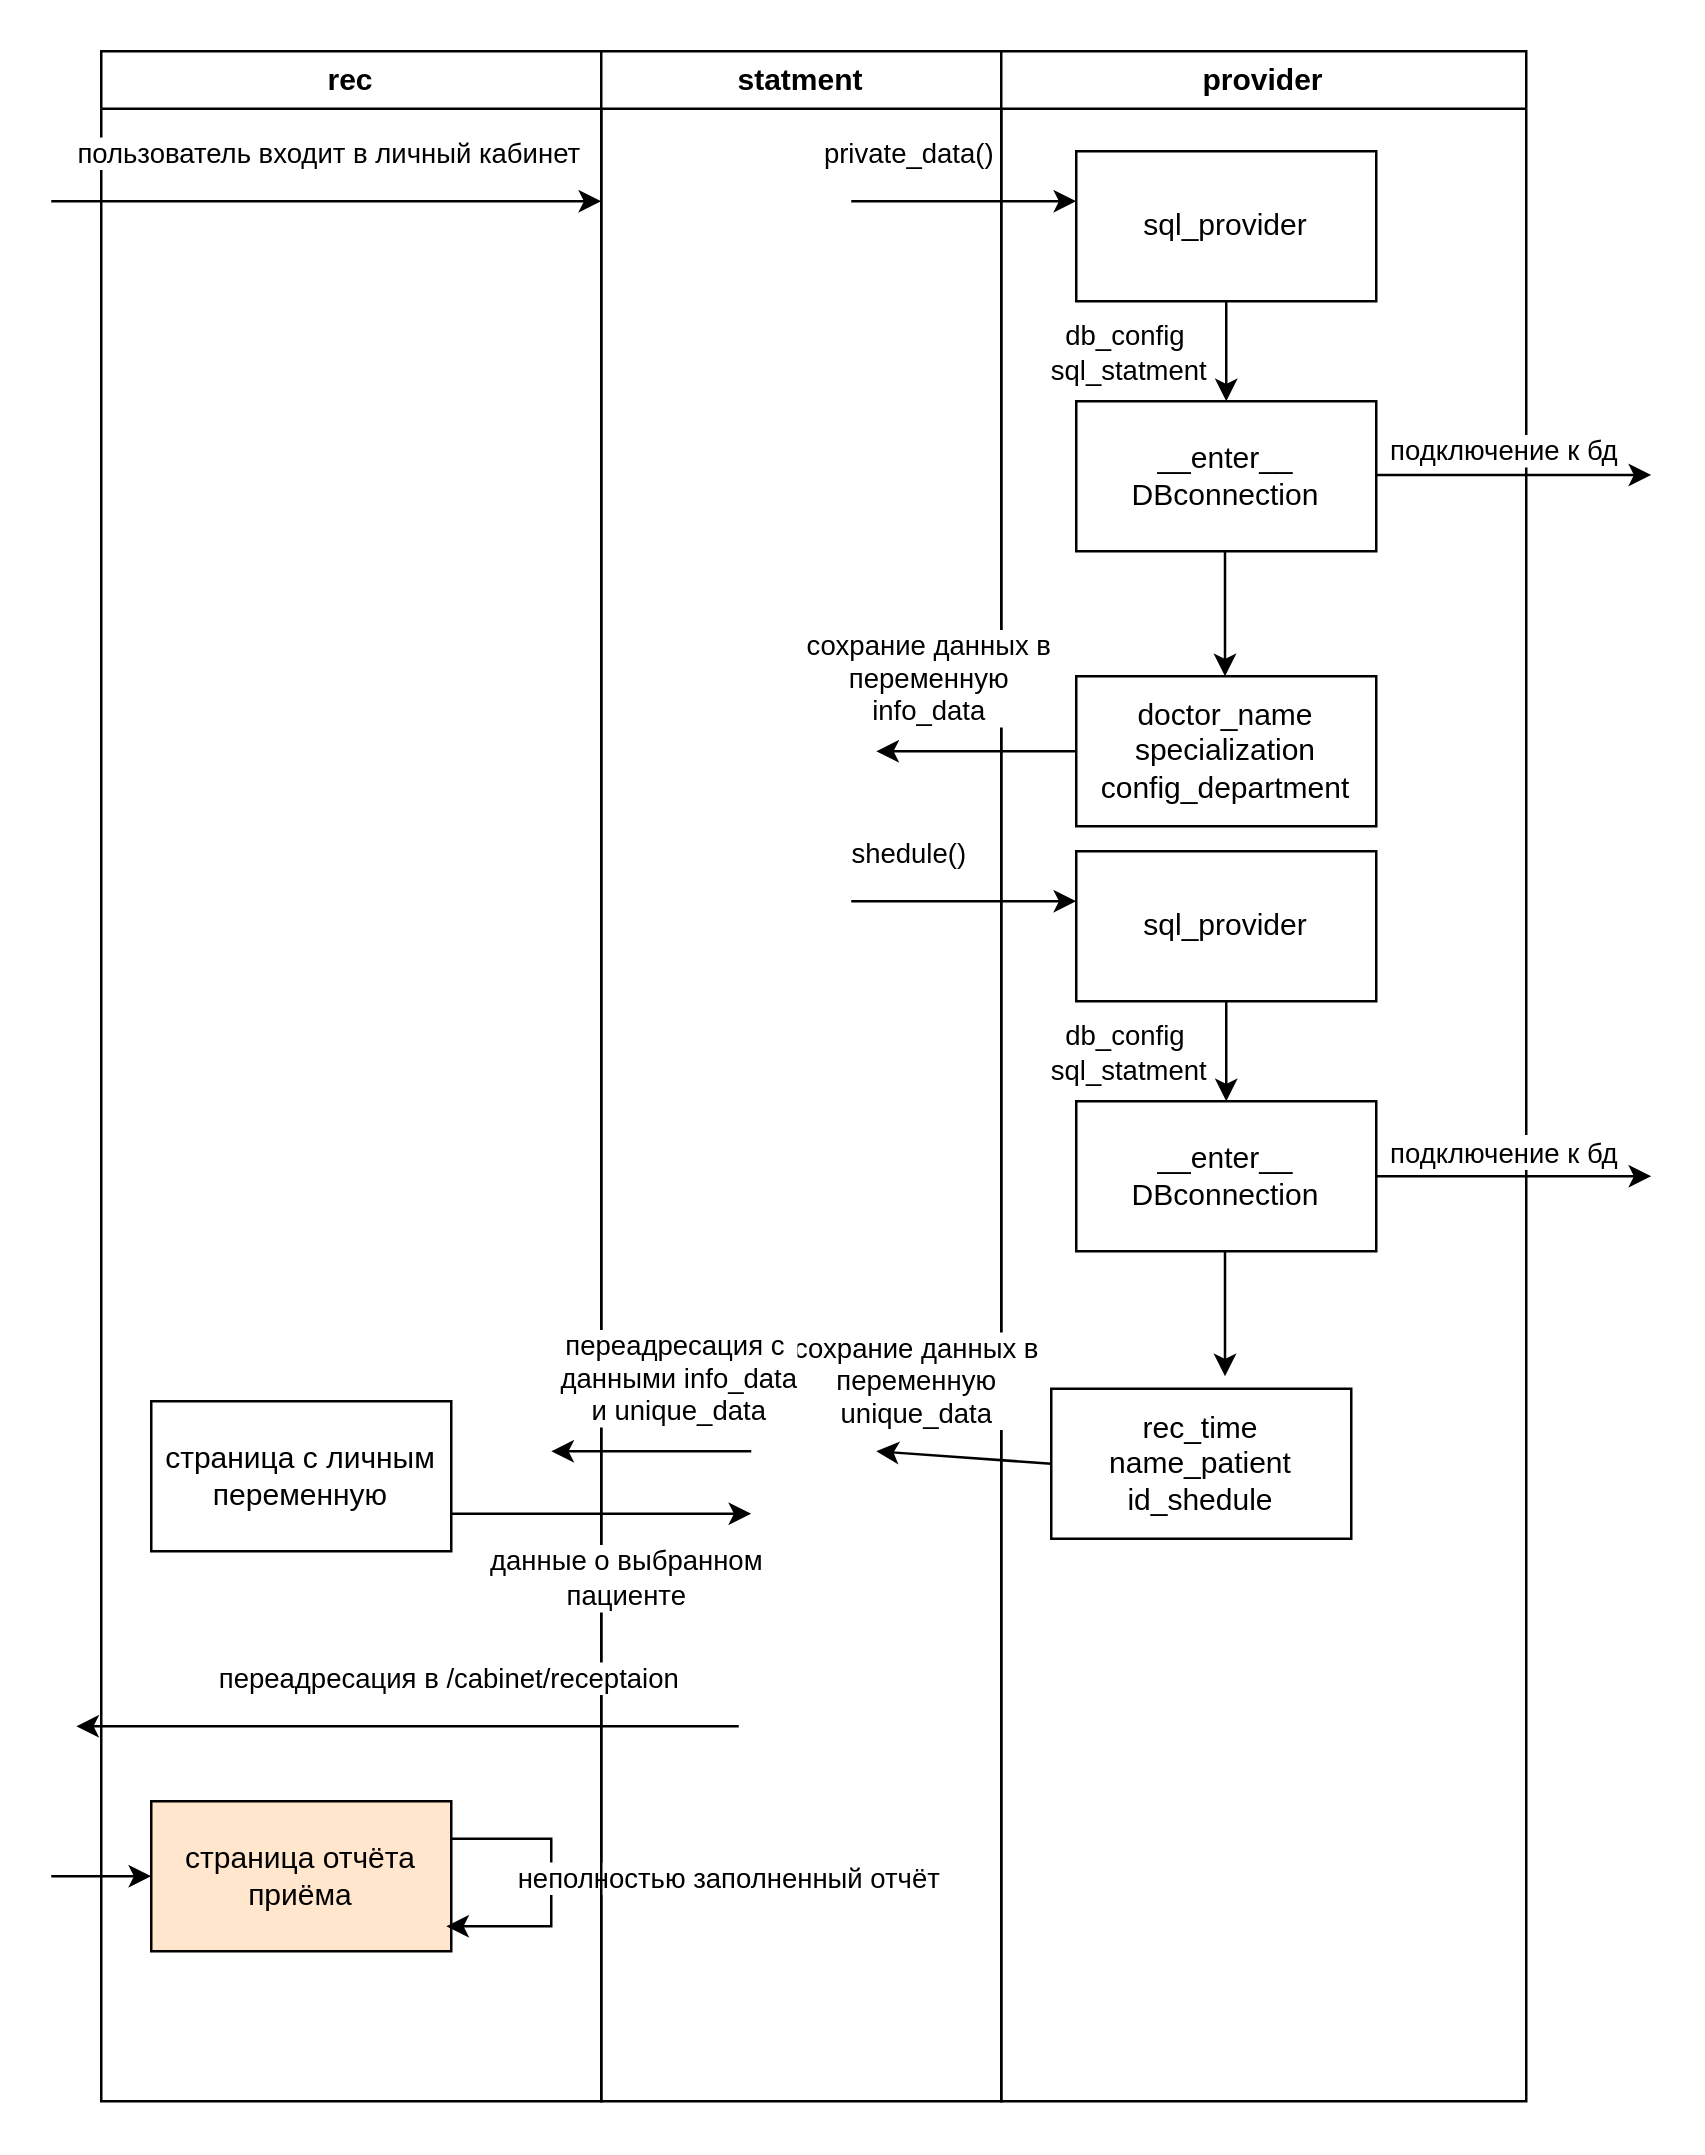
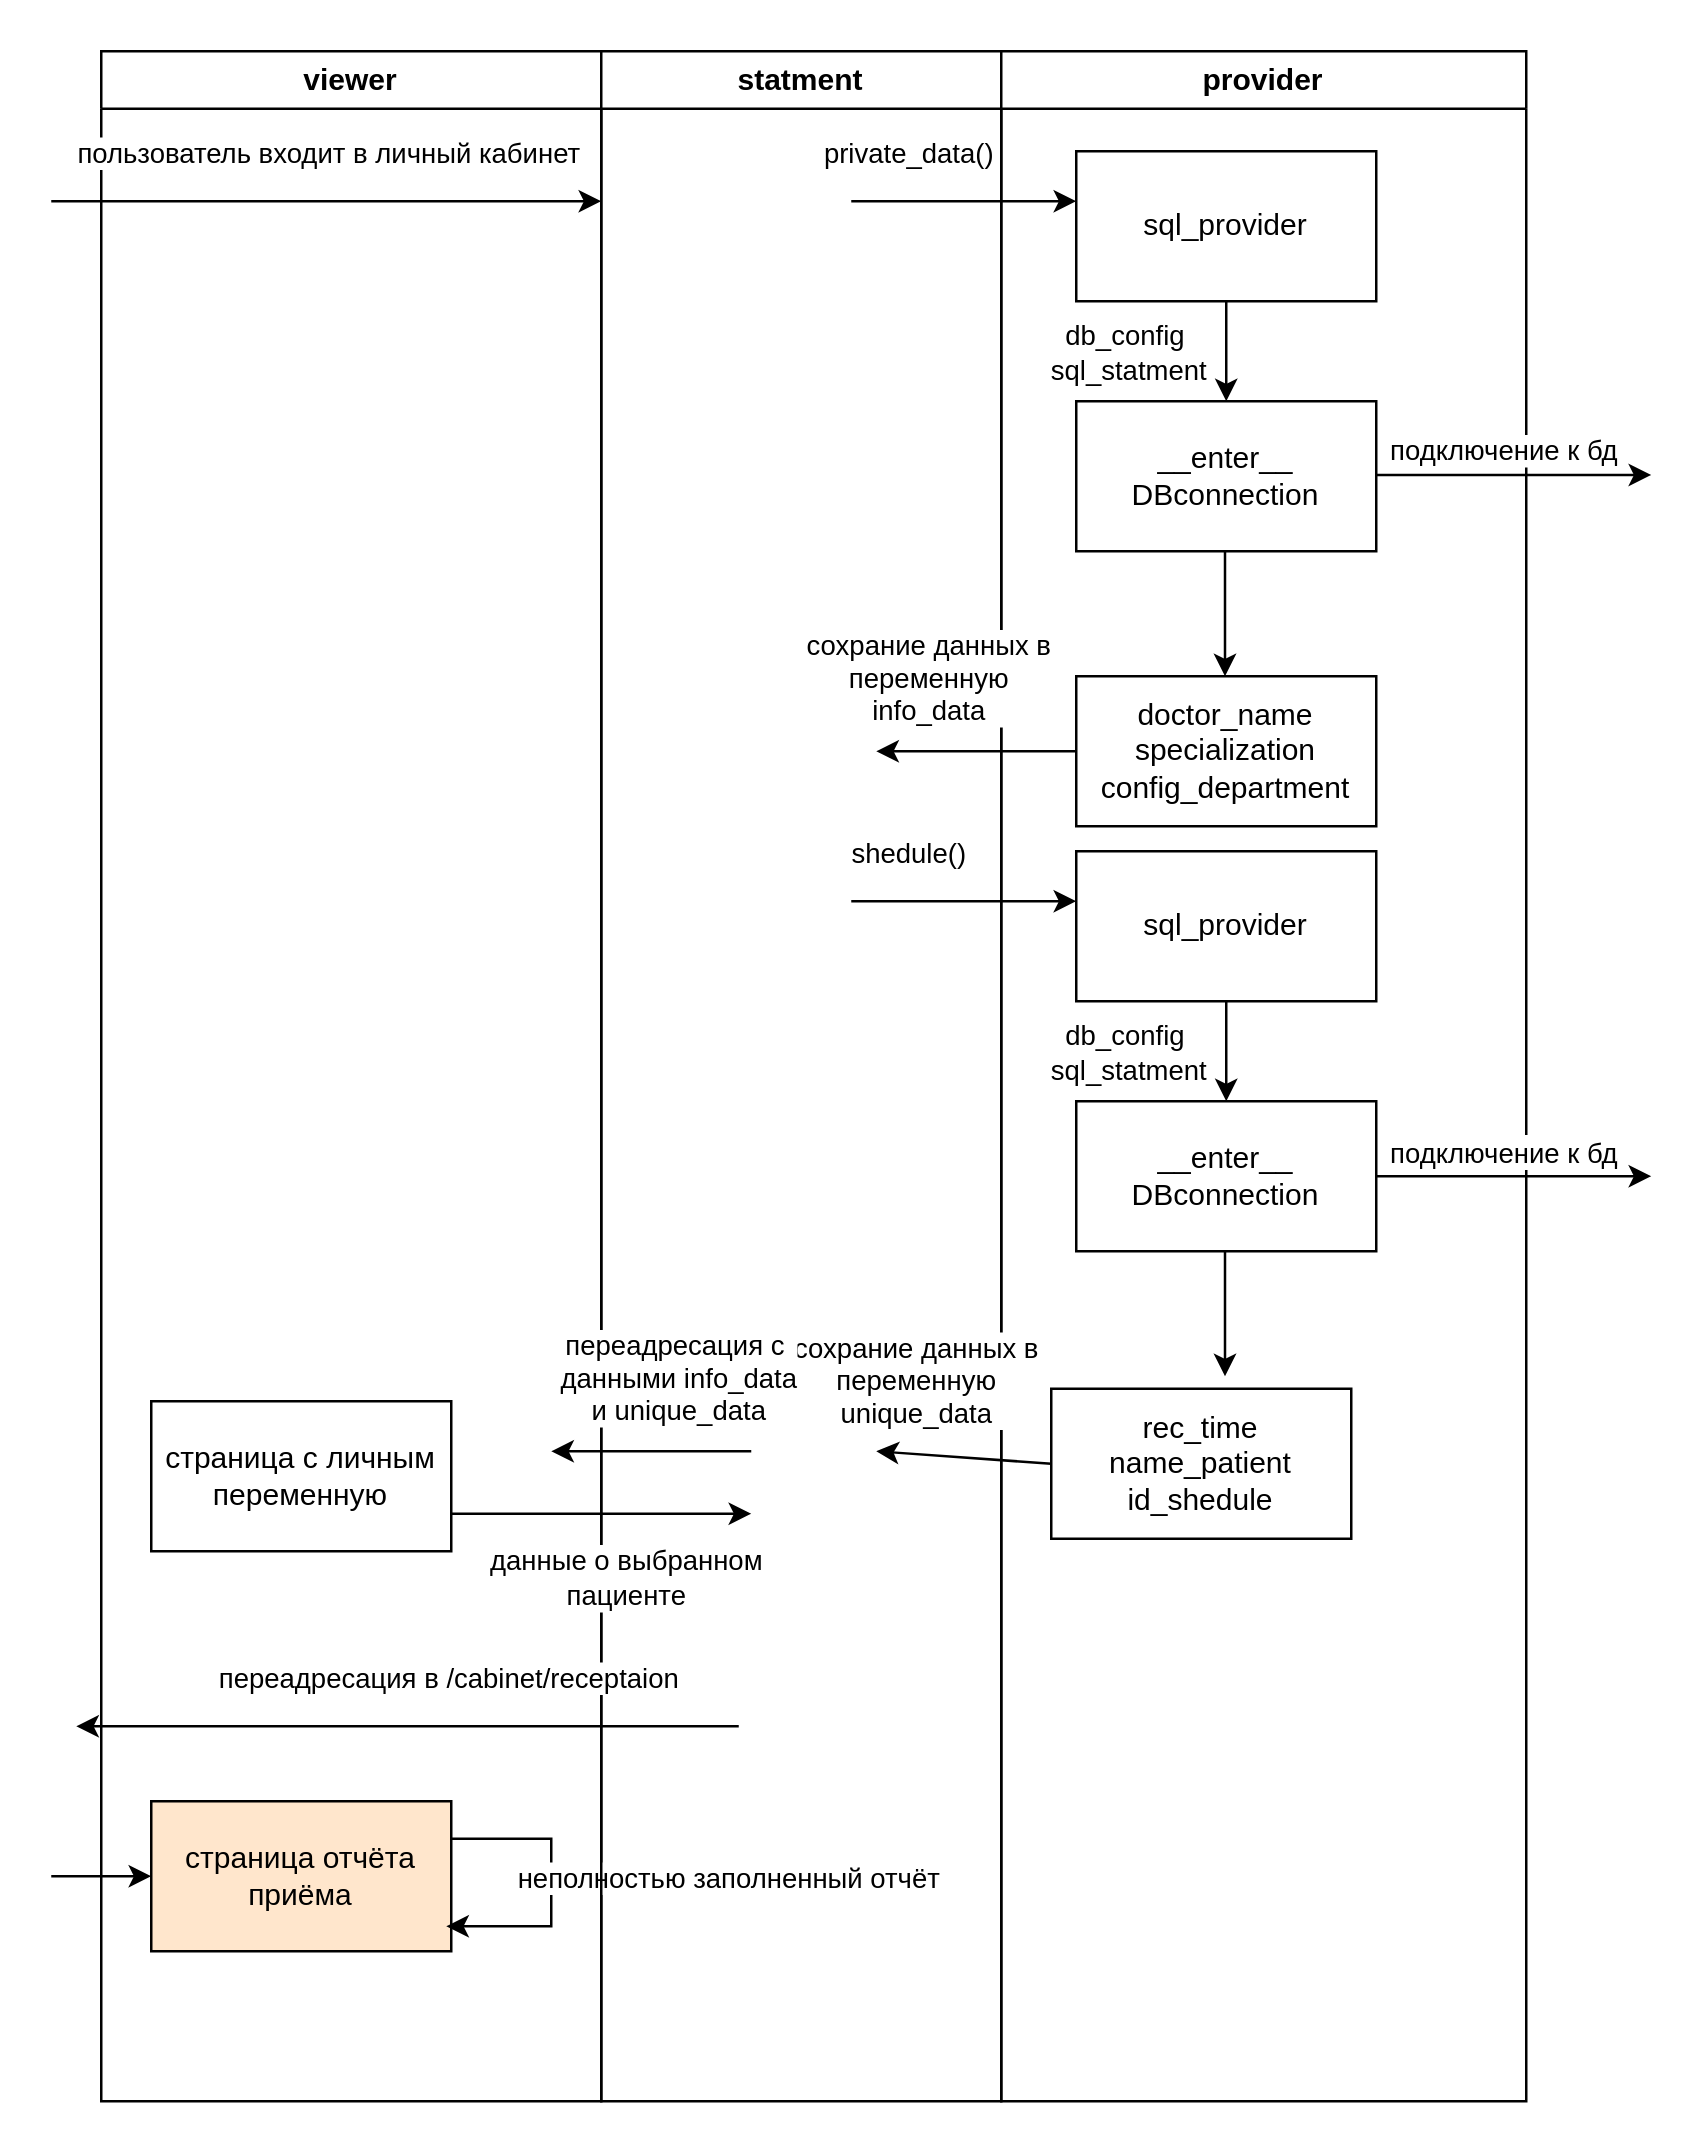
  <mxCell id="0" />
  <mxCell id="1" parent="0" />
- <mxCell id="2" value="rec" style="swimlane;whiteSpace=wrap;html=1;" vertex="1" parent="1"><mxGeometry x="40" y="20" width="200" height="820" as="geometry" /></mxCell>
+ <mxCell id="2" value="viewer" style="swimlane;whiteSpace=wrap;html=1;" vertex="1" parent="1"><mxGeometry x="40" y="20" width="200" height="820" as="geometry" /></mxCell>
  <mxCell id="3" value="" style="endArrow=classic;html=1;rounded=0;" edge="1" parent="2"><mxGeometry width="50" height="50" relative="1" as="geometry"><mxPoint x="-20" y="60" as="sourcePoint" /><mxPoint x="200" y="60" as="targetPoint" /></mxGeometry></mxCell>
  <mxCell id="4" value="пользователь входит в личный кабинет" style="edgeLabel;html=1;align=center;verticalAlign=middle;resizable=0;points=[];" vertex="1" connectable="0" parent="3"><mxGeometry x="-0.102" y="-1" relative="1" as="geometry"><mxPoint x="11" y="-21" as="offset" /></mxGeometry></mxCell>
  <mxCell id="5" value="страница с личным переменную" style="rounded=0;whiteSpace=wrap;html=1;" vertex="1" parent="2"><mxGeometry x="20" y="540" width="120" height="60" as="geometry" /></mxCell>
  <mxCell id="6" value="страница отчёта приёма" style="rounded=0;whiteSpace=wrap;html=1;fillColor=#ffe6cc;" vertex="1" parent="2"><mxGeometry x="20" y="700" width="120" height="60" as="geometry" /></mxCell>
  <mxCell id="7" value="" style="endArrow=classic;html=1;rounded=0;exitX=1;exitY=0.25;exitDx=0;exitDy=0;" edge="1" parent="2" source="6"><mxGeometry width="50" height="50" relative="1" as="geometry"><mxPoint x="270" y="710" as="sourcePoint" /><mxPoint x="138" y="750" as="targetPoint" /><Array as="points"><mxPoint x="180" y="715" /><mxPoint x="180" y="750" /></Array></mxGeometry></mxCell>
  <mxCell id="8" value="неполностью заполненный отчёт" style="edgeLabel;html=1;align=center;verticalAlign=middle;resizable=0;points=[];" vertex="1" connectable="0" parent="7"><mxGeometry x="0.12" y="1" relative="1" as="geometry"><mxPoint x="69" y="-11" as="offset" /></mxGeometry></mxCell>
  <mxCell id="9" value="statment" style="swimlane;whiteSpace=wrap;html=1;" vertex="1" parent="1"><mxGeometry x="240" y="20" width="160" height="820" as="geometry" /></mxCell>
  <mxCell id="10" value="" style="endArrow=classic;html=1;rounded=0;" edge="1" parent="9"><mxGeometry width="50" height="50" relative="1" as="geometry"><mxPoint x="100" y="60" as="sourcePoint" /><mxPoint x="190" y="60" as="targetPoint" /></mxGeometry></mxCell>
  <mxCell id="11" value="private_data()" style="edgeLabel;html=1;align=center;verticalAlign=middle;resizable=0;points=[];" vertex="1" connectable="0" parent="10"><mxGeometry x="-0.516" y="3" relative="1" as="geometry"><mxPoint y="-17" as="offset" /></mxGeometry></mxCell>
  <mxCell id="12" value="" style="endArrow=classic;html=1;rounded=0;" edge="1" parent="9"><mxGeometry width="50" height="50" relative="1" as="geometry"><mxPoint x="55" y="670" as="sourcePoint" /><mxPoint x="-210" y="670" as="targetPoint" /></mxGeometry></mxCell>
  <mxCell id="13" value="переадресация в /cabinet/receptaion" style="edgeLabel;html=1;align=center;verticalAlign=middle;resizable=0;points=[];" vertex="1" connectable="0" parent="12"><mxGeometry x="-0.115" y="1" relative="1" as="geometry"><mxPoint y="-21" as="offset" /></mxGeometry></mxCell>
  <mxCell id="14" value="provider" style="swimlane;whiteSpace=wrap;html=1;" vertex="1" parent="1"><mxGeometry x="400" y="20" width="210" height="820" as="geometry" /></mxCell>
  <mxCell id="15" value="sql_provider" style="rounded=0;whiteSpace=wrap;html=1;" vertex="1" parent="14"><mxGeometry x="30" y="40" width="120" height="60" as="geometry" /></mxCell>
  <mxCell id="16" value="__enter__&lt;br&gt;DBconnection" style="rounded=0;whiteSpace=wrap;html=1;" vertex="1" parent="14"><mxGeometry x="30" y="140" width="120" height="60" as="geometry" /></mxCell>
  <mxCell id="17" value="db_config&amp;nbsp;&lt;br&gt;sql_statment" style="edgeLabel;html=1;align=center;verticalAlign=middle;resizable=0;points=[];" vertex="1" connectable="0" parent="14"><mxGeometry x="50" y="120" as="geometry" /></mxCell>
  <mxCell id="18" value="" style="endArrow=classic;html=1;rounded=0;exitX=0.5;exitY=1;exitDx=0;exitDy=0;" edge="1" parent="14"><mxGeometry width="50" height="50" relative="1" as="geometry"><mxPoint x="89.5" y="200" as="sourcePoint" /><mxPoint x="89.5" y="250" as="targetPoint" /></mxGeometry></mxCell>
  <mxCell id="19" value="doctor_name&lt;br&gt;specialization&lt;br&gt;config_department" style="rounded=0;whiteSpace=wrap;html=1;" vertex="1" parent="14"><mxGeometry x="30" y="250" width="120" height="60" as="geometry" /></mxCell>
  <mxCell id="20" value="" style="endArrow=classic;html=1;rounded=0;" edge="1" parent="14"><mxGeometry width="50" height="50" relative="1" as="geometry"><mxPoint x="-60" y="340" as="sourcePoint" /><mxPoint x="30" y="340" as="targetPoint" /></mxGeometry></mxCell>
  <mxCell id="21" value="shedule()" style="edgeLabel;html=1;align=center;verticalAlign=middle;resizable=0;points=[];" vertex="1" connectable="0" parent="20"><mxGeometry x="-0.516" y="3" relative="1" as="geometry"><mxPoint y="-17" as="offset" /></mxGeometry></mxCell>
  <mxCell id="22" value="sql_provider" style="rounded=0;whiteSpace=wrap;html=1;" vertex="1" parent="14"><mxGeometry x="30" y="320" width="120" height="60" as="geometry" /></mxCell>
  <mxCell id="23" value="__enter__&lt;br&gt;DBconnection" style="rounded=0;whiteSpace=wrap;html=1;" vertex="1" parent="14"><mxGeometry x="30" y="420" width="120" height="60" as="geometry" /></mxCell>
  <mxCell id="24" value="db_config&amp;nbsp;&lt;br&gt;sql_statment" style="edgeLabel;html=1;align=center;verticalAlign=middle;resizable=0;points=[];" vertex="1" connectable="0" parent="14"><mxGeometry x="50" y="400" as="geometry" /></mxCell>
  <mxCell id="25" value="" style="endArrow=classic;html=1;rounded=0;exitX=0.5;exitY=1;exitDx=0;exitDy=0;" edge="1" parent="14"><mxGeometry width="50" height="50" relative="1" as="geometry"><mxPoint x="89.5" y="480" as="sourcePoint" /><mxPoint x="89.5" y="530" as="targetPoint" /></mxGeometry></mxCell>
  <mxCell id="26" value="rec_time&lt;br&gt;name_patient&lt;br&gt;id_shedule" style="rounded=0;whiteSpace=wrap;html=1;" vertex="1" parent="14"><mxGeometry x="20" y="535" width="120" height="60" as="geometry" /></mxCell>
  <mxCell id="27" value="" style="endArrow=classic;html=1;rounded=0;exitX=0.5;exitY=1;exitDx=0;exitDy=0;" edge="1" parent="14" source="22"><mxGeometry width="50" height="50" relative="1" as="geometry"><mxPoint x="130" y="490" as="sourcePoint" /><mxPoint x="90" y="420" as="targetPoint" /></mxGeometry></mxCell>
  <mxCell id="28" value="подключение к бд" style="edgeLabel;html=1;align=center;verticalAlign=middle;resizable=0;points=[];" vertex="1" connectable="0" parent="14"><mxGeometry x="200" y="439.5" as="geometry" /></mxCell>
  <mxCell id="29" value="" style="endArrow=classic;html=1;rounded=0;exitX=0;exitY=0.5;exitDx=0;exitDy=0;" edge="1" parent="14" source="26"><mxGeometry width="50" height="50" relative="1" as="geometry"><mxPoint x="-70" y="550" as="sourcePoint" /><mxPoint x="-50" y="560" as="targetPoint" /></mxGeometry></mxCell>
  <mxCell id="30" value="сохрание данных в &lt;br&gt;переменную &lt;br&gt;unique_data" style="edgeLabel;html=1;align=center;verticalAlign=middle;resizable=0;points=[];" vertex="1" connectable="0" parent="29"><mxGeometry x="0.23" y="4" relative="1" as="geometry"><mxPoint x="-11" y="-34" as="offset" /></mxGeometry></mxCell>
  <mxCell id="31" value="" style="endArrow=classic;html=1;rounded=0;exitX=0.5;exitY=1;exitDx=0;exitDy=0;" edge="1" parent="1" source="15"><mxGeometry width="50" height="50" relative="1" as="geometry"><mxPoint x="530" y="230" as="sourcePoint" /><mxPoint x="490" y="160" as="targetPoint" /></mxGeometry></mxCell>
  <mxCell id="32" value="" style="endArrow=classic;html=1;rounded=0;" edge="1" parent="1"><mxGeometry width="50" height="50" relative="1" as="geometry"><mxPoint x="550" y="189.5" as="sourcePoint" /><mxPoint x="660" y="189.5" as="targetPoint" /></mxGeometry></mxCell>
  <mxCell id="33" value="подключение к бд" style="edgeLabel;html=1;align=center;verticalAlign=middle;resizable=0;points=[];" vertex="1" connectable="0" parent="32"><mxGeometry x="0.145" y="3" relative="1" as="geometry"><mxPoint x="-13" y="-7" as="offset" /></mxGeometry></mxCell>
  <mxCell id="34" value="" style="endArrow=classic;html=1;rounded=0;exitX=0;exitY=0.5;exitDx=0;exitDy=0;" edge="1" parent="1" source="19"><mxGeometry width="50" height="50" relative="1" as="geometry"><mxPoint x="330" y="290" as="sourcePoint" /><mxPoint x="350" y="300" as="targetPoint" /></mxGeometry></mxCell>
  <mxCell id="35" value="сохрание данных в &lt;br&gt;переменную &lt;br&gt;info_data" style="edgeLabel;html=1;align=center;verticalAlign=middle;resizable=0;points=[];" vertex="1" connectable="0" parent="34"><mxGeometry x="0.23" y="4" relative="1" as="geometry"><mxPoint x="-11" y="-34" as="offset" /></mxGeometry></mxCell>
  <mxCell id="36" value="" style="endArrow=classic;html=1;rounded=0;" edge="1" parent="1"><mxGeometry width="50" height="50" relative="1" as="geometry"><mxPoint x="550" y="470" as="sourcePoint" /><mxPoint x="660" y="470" as="targetPoint" /></mxGeometry></mxCell>
  <mxCell id="37" value="подключение к бд" style="edgeLabel;html=1;align=center;verticalAlign=middle;resizable=0;points=[];" vertex="1" connectable="0" parent="36"><mxGeometry x="0.145" y="3" relative="1" as="geometry"><mxPoint x="-13" y="-7" as="offset" /></mxGeometry></mxCell>
  <mxCell id="38" value="" style="endArrow=classic;html=1;rounded=0;" edge="1" parent="1"><mxGeometry width="50" height="50" relative="1" as="geometry"><mxPoint x="300" y="580" as="sourcePoint" /><mxPoint x="220" y="580" as="targetPoint" /></mxGeometry></mxCell>
  <mxCell id="39" value="переадресация с&amp;nbsp;&lt;br&gt;данными info_data&lt;br&gt;и unique_data" style="edgeLabel;html=1;align=center;verticalAlign=middle;resizable=0;points=[];" vertex="1" connectable="0" parent="38"><mxGeometry x="-0.195" y="-2" relative="1" as="geometry"><mxPoint x="2" y="-28" as="offset" /></mxGeometry></mxCell>
  <mxCell id="40" value="" style="endArrow=classic;html=1;rounded=0;exitX=1;exitY=0.75;exitDx=0;exitDy=0;" edge="1" parent="1" source="5"><mxGeometry width="50" height="50" relative="1" as="geometry"><mxPoint x="330" y="590" as="sourcePoint" /><mxPoint x="300" y="605" as="targetPoint" /><Array as="points" /></mxGeometry></mxCell>
  <mxCell id="41" value="данные о выбранном &lt;br&gt;пациенте" style="edgeLabel;html=1;align=center;verticalAlign=middle;resizable=0;points=[];" vertex="1" connectable="0" parent="40"><mxGeometry x="-0.03" relative="1" as="geometry"><mxPoint x="11" y="25" as="offset" /></mxGeometry></mxCell>
  <mxCell id="42" value="" style="endArrow=classic;html=1;rounded=0;entryX=0;entryY=0.5;entryDx=0;entryDy=0;" edge="1" parent="1" target="6"><mxGeometry width="50" height="50" relative="1" as="geometry"><mxPoint x="20" y="750" as="sourcePoint" /><mxPoint x="40" y="740" as="targetPoint" /></mxGeometry></mxCell>
